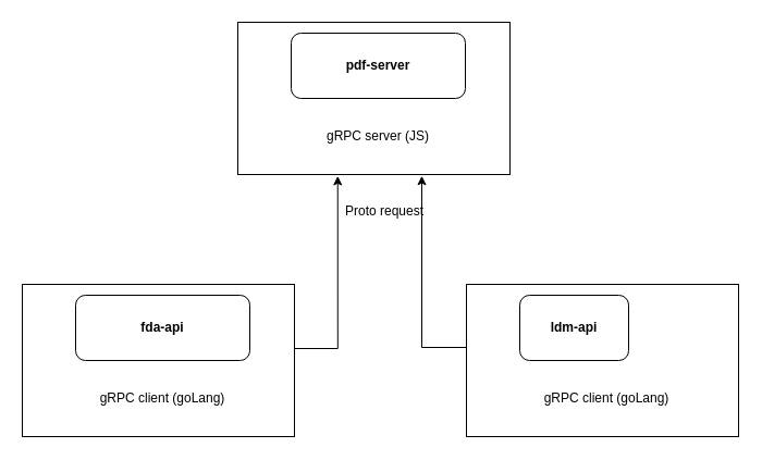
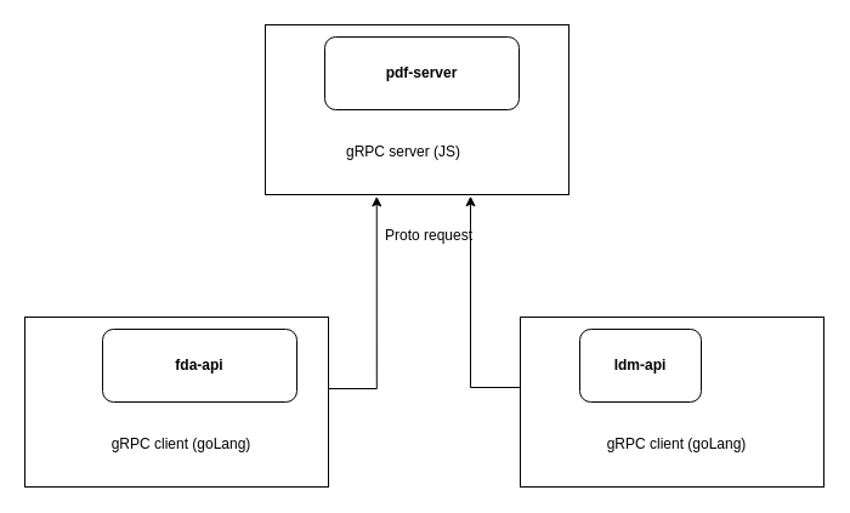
  <mxCell id="0" />
  <mxCell id="1" parent="0" />
  <mxCell id="2" value="" style="rounded=0;whiteSpace=wrap;html=1;" vertex="1" parent="1"><mxGeometry x="218" y="20" width="250" height="140" as="geometry" /></mxCell>
  <mxCell id="3" value="pdf-server" style="rounded=1;whiteSpace=wrap;html=1;fontStyle=1" vertex="1" parent="1"><mxGeometry x="267" y="30" width="160" height="60" as="geometry" /></mxCell>
- <mxCell id="4" value="gRPC server (JS)" style="text;html=1;strokeColor=none;fillColor=none;align=center;verticalAlign=middle;whiteSpace=wrap;rounded=0;" vertex="1" parent="1"><mxGeometry x="237" y="110" width="220" height="30" as="geometry" /></mxCell>
+ <mxCell id="4" value="gRPC server (JS)" style="text;html=1;strokeColor=none;fillColor=none;align=center;verticalAlign=middle;whiteSpace=wrap;rounded=0;" vertex="1" parent="1"><mxGeometry x="222" y="110" width="220" height="30" as="geometry" /></mxCell>
  <mxCell id="5" style="edgeStyle=orthogonalEdgeStyle;rounded=0;orthogonalLoop=1;jettySize=auto;html=1;entryX=0.367;entryY=1.01;entryDx=0;entryDy=0;entryPerimeter=0;" edge="1" parent="1" source="6" target="2"><mxGeometry relative="1" as="geometry"><Array as="points"><mxPoint x="310" y="320" /></Array></mxGeometry></mxCell>
  <mxCell id="6" value="" style="rounded=0;whiteSpace=wrap;html=1;" vertex="1" parent="1"><mxGeometry x="20" y="261" width="250" height="140" as="geometry" /></mxCell>
- <mxCell id="7" value="fda-api" style="rounded=1;whiteSpace=wrap;html=1;fontStyle=1" vertex="1" parent="1"><mxGeometry x="69" y="271" width="160" height="60" as="geometry" /></mxCell>
+ <mxCell id="7" value="fda-api" style="rounded=1;whiteSpace=wrap;html=1;fontStyle=1" vertex="1" parent="1"><mxGeometry x="84" y="271" width="160" height="60" as="geometry" /></mxCell>
  <mxCell id="8" value="gRPC client (goLang)" style="text;html=1;strokeColor=none;fillColor=none;align=center;verticalAlign=middle;whiteSpace=wrap;rounded=0;" vertex="1" parent="1"><mxGeometry x="39" y="351" width="220" height="30" as="geometry" /></mxCell>
  <mxCell id="9" style="edgeStyle=orthogonalEdgeStyle;rounded=0;orthogonalLoop=1;jettySize=auto;html=1;entryX=0.676;entryY=1.016;entryDx=0;entryDy=0;entryPerimeter=0;" edge="1" parent="1"><mxGeometry relative="1" as="geometry"><mxPoint x="387" y="161.24" as="targetPoint" /><mxPoint x="428" y="319" as="sourcePoint" /><Array as="points"><mxPoint x="387" y="319" /></Array></mxGeometry></mxCell>
  <mxCell id="10" value="" style="rounded=0;whiteSpace=wrap;html=1;" vertex="1" parent="1"><mxGeometry x="428" y="261" width="250" height="140" as="geometry" /></mxCell>
  <mxCell id="11" value="ldm-api" style="rounded=1;whiteSpace=wrap;html=1;fontStyle=1" vertex="1" parent="1"><mxGeometry x="477" y="271" width="100" height="60" as="geometry" /></mxCell>
  <mxCell id="12" value="gRPC client (goLang)" style="text;html=1;strokeColor=none;fillColor=none;align=center;verticalAlign=middle;whiteSpace=wrap;rounded=0;" vertex="1" parent="1"><mxGeometry x="447" y="351" width="220" height="30" as="geometry" /></mxCell>
  <mxCell id="13" value="Proto request" style="text;html=1;strokeColor=none;fillColor=none;align=center;verticalAlign=middle;whiteSpace=wrap;rounded=0;" vertex="1" parent="1"><mxGeometry x="313" y="179" width="80" height="30" as="geometry" /></mxCell>
